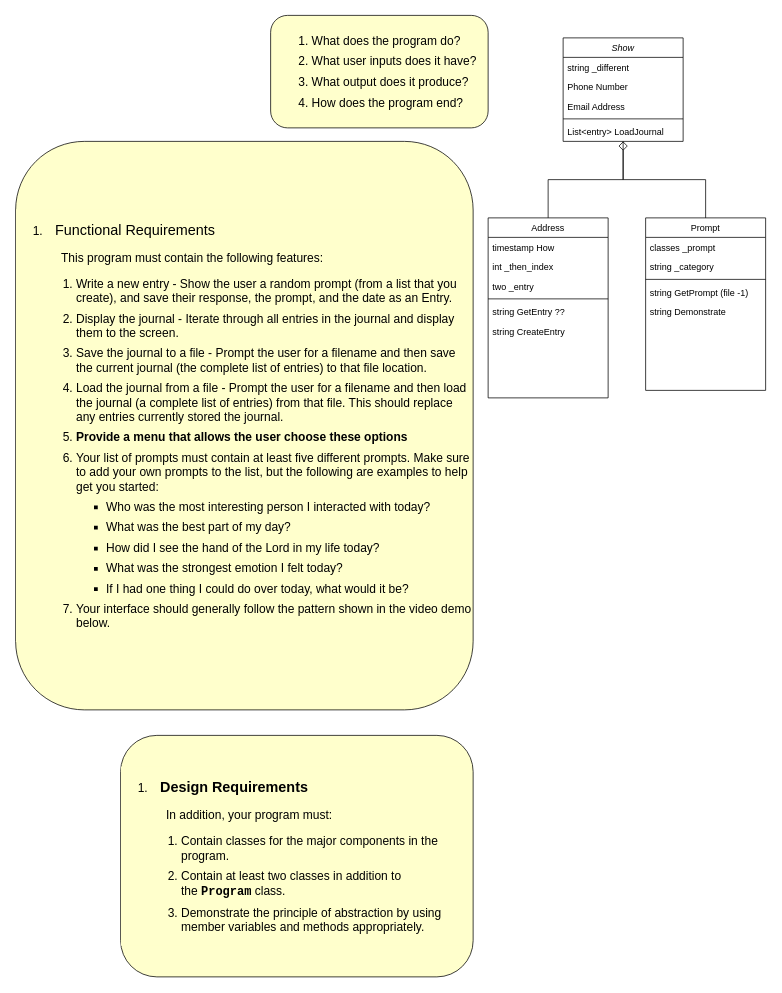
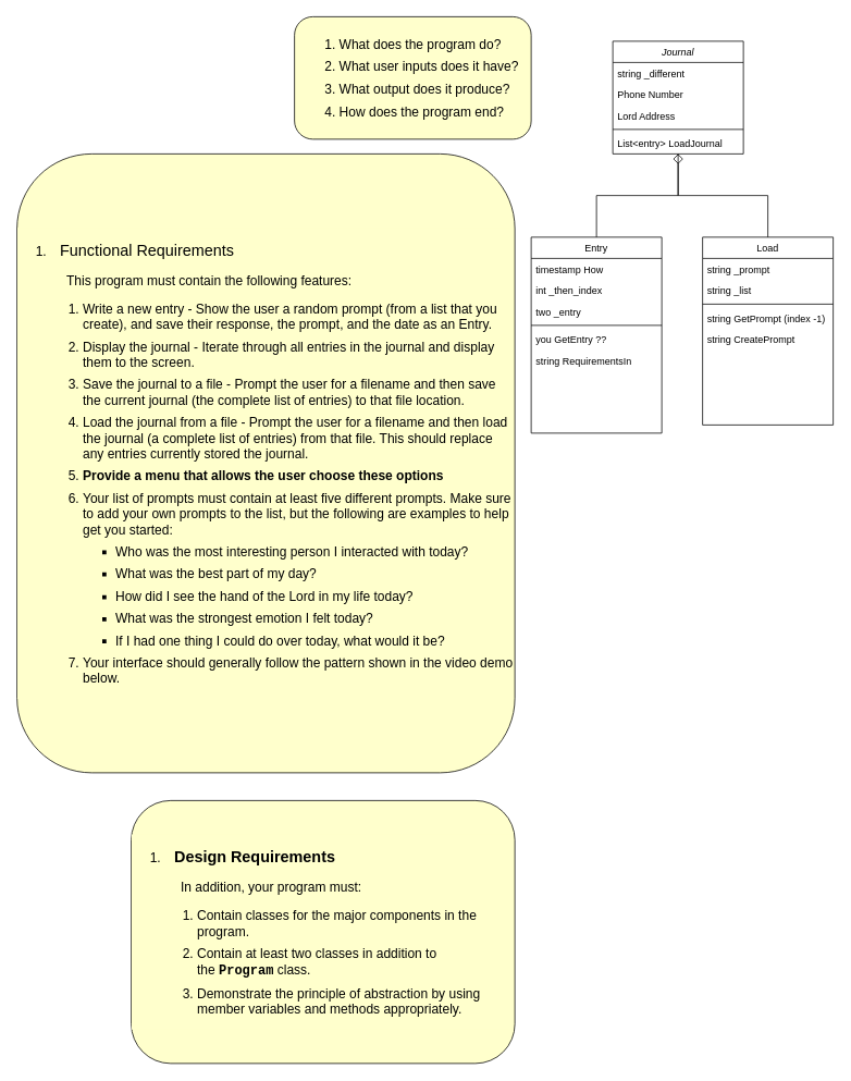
  <mxCell id="0" />
  <mxCell id="1" parent="0" />
- <mxCell id="2" value="Show" style="swimlane;fontStyle=2;align=center;verticalAlign=top;childLayout=stackLayout;horizontal=1;startSize=26;horizontalStack=0;resizeParent=1;resizeLast=0;collapsible=1;marginBottom=0;rounded=0;shadow=0;strokeWidth=1;" parent="1" vertex="1"><mxGeometry x="750" y="50" width="160" height="138" as="geometry"><mxRectangle x="230" y="140" width="160" height="26" as="alternateBounds" /></mxGeometry></mxCell>
+ <mxCell id="2" value="Journal" style="swimlane;fontStyle=2;align=center;verticalAlign=top;childLayout=stackLayout;horizontal=1;startSize=26;horizontalStack=0;resizeParent=1;resizeLast=0;collapsible=1;marginBottom=0;rounded=0;shadow=0;strokeWidth=1;" parent="1" vertex="1"><mxGeometry x="750" y="50" width="160" height="138" as="geometry"><mxRectangle x="230" y="140" width="160" height="26" as="alternateBounds" /></mxGeometry></mxCell>
  <mxCell id="3" value="string _different" style="text;align=left;verticalAlign=top;spacingLeft=4;spacingRight=4;overflow=hidden;rotatable=0;points=[[0,0.5],[1,0.5]];portConstraint=eastwest;" parent="2" vertex="1"><mxGeometry y="26" width="160" height="26" as="geometry" /></mxCell>
  <mxCell id="4" value="Phone Number" style="text;align=left;verticalAlign=top;spacingLeft=4;spacingRight=4;overflow=hidden;rotatable=0;points=[[0,0.5],[1,0.5]];portConstraint=eastwest;rounded=0;shadow=0;html=0;" parent="2" vertex="1"><mxGeometry y="52" width="160" height="26" as="geometry" /></mxCell>
- <mxCell id="5" value="Email Address" style="text;align=left;verticalAlign=top;spacingLeft=4;spacingRight=4;overflow=hidden;rotatable=0;points=[[0,0.5],[1,0.5]];portConstraint=eastwest;rounded=0;shadow=0;html=0;" parent="2" vertex="1"><mxGeometry y="78" width="160" height="26" as="geometry" /></mxCell>
+ <mxCell id="5" value="Lord Address" style="text;align=left;verticalAlign=top;spacingLeft=4;spacingRight=4;overflow=hidden;rotatable=0;points=[[0,0.5],[1,0.5]];portConstraint=eastwest;rounded=0;shadow=0;html=0;" parent="2" vertex="1"><mxGeometry y="78" width="160" height="26" as="geometry" /></mxCell>
  <mxCell id="6" value="" style="line;html=1;strokeWidth=1;align=left;verticalAlign=middle;spacingTop=-1;spacingLeft=3;spacingRight=3;rotatable=0;labelPosition=right;points=[];portConstraint=eastwest;" parent="2" vertex="1"><mxGeometry y="104" width="160" height="8" as="geometry" /></mxCell>
  <mxCell id="7" value="List&lt;entry&gt; LoadJournal" style="text;align=left;verticalAlign=top;spacingLeft=4;spacingRight=4;overflow=hidden;rotatable=0;points=[[0,0.5],[1,0.5]];portConstraint=eastwest;" parent="2" vertex="1"><mxGeometry y="112" width="160" height="26" as="geometry" /></mxCell>
- <mxCell id="8" value="Address" style="swimlane;fontStyle=0;align=center;verticalAlign=top;childLayout=stackLayout;horizontal=1;startSize=26;horizontalStack=0;resizeParent=1;resizeLast=0;collapsible=1;marginBottom=0;rounded=0;shadow=0;strokeWidth=1;" parent="1" vertex="1"><mxGeometry x="650" y="290" width="160" height="240" as="geometry"><mxRectangle x="120" y="360" width="160" height="26" as="alternateBounds" /></mxGeometry></mxCell>
+ <mxCell id="8" value="Entry" style="swimlane;fontStyle=0;align=center;verticalAlign=top;childLayout=stackLayout;horizontal=1;startSize=26;horizontalStack=0;resizeParent=1;resizeLast=0;collapsible=1;marginBottom=0;rounded=0;shadow=0;strokeWidth=1;" parent="1" vertex="1"><mxGeometry x="650" y="290" width="160" height="240" as="geometry"><mxRectangle x="120" y="360" width="160" height="26" as="alternateBounds" /></mxGeometry></mxCell>
  <mxCell id="9" value="timestamp How" style="text;align=left;verticalAlign=top;spacingLeft=4;spacingRight=4;overflow=hidden;rotatable=0;points=[[0,0.5],[1,0.5]];portConstraint=eastwest;" parent="8" vertex="1"><mxGeometry y="26" width="160" height="26" as="geometry" /></mxCell>
  <mxCell id="10" value="int _then_index" style="text;align=left;verticalAlign=top;spacingLeft=4;spacingRight=4;overflow=hidden;rotatable=0;points=[[0,0.5],[1,0.5]];portConstraint=eastwest;rounded=0;shadow=0;html=0;" parent="8" vertex="1"><mxGeometry y="52" width="160" height="26" as="geometry" /></mxCell>
  <mxCell id="11" value="two _entry" style="text;align=left;verticalAlign=top;spacingLeft=4;spacingRight=4;overflow=hidden;rotatable=0;points=[[0,0.5],[1,0.5]];portConstraint=eastwest;rounded=0;shadow=0;html=0;" vertex="1" parent="8"><mxGeometry y="78" width="160" height="26" as="geometry" /></mxCell>
  <mxCell id="12" value="" style="line;html=1;strokeWidth=1;align=left;verticalAlign=middle;spacingTop=-1;spacingLeft=3;spacingRight=3;rotatable=0;labelPosition=right;points=[];portConstraint=eastwest;" parent="8" vertex="1"><mxGeometry y="104" width="160" height="8" as="geometry" /></mxCell>
- <mxCell id="13" value="string GetEntry ??" style="text;align=left;verticalAlign=top;spacingLeft=4;spacingRight=4;overflow=hidden;rotatable=0;points=[[0,0.5],[1,0.5]];portConstraint=eastwest;" parent="8" vertex="1"><mxGeometry y="112" width="160" height="26" as="geometry" /></mxCell>
- <mxCell id="14" value="string CreateEntry" style="text;align=left;verticalAlign=top;spacingLeft=4;spacingRight=4;overflow=hidden;rotatable=0;points=[[0,0.5],[1,0.5]];portConstraint=eastwest;" vertex="1" parent="8"><mxGeometry y="138" width="160" height="26" as="geometry" /></mxCell>
+ <mxCell id="13" value="you GetEntry ??" style="text;align=left;verticalAlign=top;spacingLeft=4;spacingRight=4;overflow=hidden;rotatable=0;points=[[0,0.5],[1,0.5]];portConstraint=eastwest;" parent="8" vertex="1"><mxGeometry y="112" width="160" height="26" as="geometry" /></mxCell>
+ <mxCell id="14" value="string RequirementsIn" style="text;align=left;verticalAlign=top;spacingLeft=4;spacingRight=4;overflow=hidden;rotatable=0;points=[[0,0.5],[1,0.5]];portConstraint=eastwest;" vertex="1" parent="8"><mxGeometry y="138" width="160" height="26" as="geometry" /></mxCell>
  <mxCell id="15" style="text;align=left;verticalAlign=top;spacingLeft=4;spacingRight=4;overflow=hidden;rotatable=0;points=[[0,0.5],[1,0.5]];portConstraint=eastwest;" vertex="1" parent="8"><mxGeometry y="164" width="160" height="26" as="geometry" /></mxCell>
  <mxCell id="16" style="text;align=left;verticalAlign=top;spacingLeft=4;spacingRight=4;overflow=hidden;rotatable=0;points=[[0,0.5],[1,0.5]];portConstraint=eastwest;" vertex="1" parent="8"><mxGeometry y="190" width="160" height="26" as="geometry" /></mxCell>
  <mxCell id="17" value="" style="endArrow=diamond;endSize=10;endFill=0;shadow=0;strokeWidth=1;rounded=0;curved=0;edgeStyle=elbowEdgeStyle;elbow=vertical;" parent="1" source="8" target="2" edge="1"><mxGeometry width="160" relative="1" as="geometry"><mxPoint x="730" y="133" as="sourcePoint" /><mxPoint x="730" y="133" as="targetPoint" /></mxGeometry></mxCell>
- <mxCell id="18" value="Prompt" style="swimlane;fontStyle=0;align=center;verticalAlign=top;childLayout=stackLayout;horizontal=1;startSize=26;horizontalStack=0;resizeParent=1;resizeLast=0;collapsible=1;marginBottom=0;rounded=0;shadow=0;strokeWidth=1;" parent="1" vertex="1"><mxGeometry x="860" y="290" width="160" height="230" as="geometry"><mxRectangle x="340" y="380" width="170" height="26" as="alternateBounds" /></mxGeometry></mxCell>
- <mxCell id="19" value="classes _prompt" style="text;align=left;verticalAlign=top;spacingLeft=4;spacingRight=4;overflow=hidden;rotatable=0;points=[[0,0.5],[1,0.5]];portConstraint=eastwest;" parent="18" vertex="1"><mxGeometry y="26" width="160" height="26" as="geometry" /></mxCell>
- <mxCell id="20" value="string _category" style="text;align=left;verticalAlign=top;spacingLeft=4;spacingRight=4;overflow=hidden;rotatable=0;points=[[0,0.5],[1,0.5]];portConstraint=eastwest;" vertex="1" parent="18"><mxGeometry y="52" width="160" height="26" as="geometry" /></mxCell>
+ <mxCell id="18" value="Load" style="swimlane;fontStyle=0;align=center;verticalAlign=top;childLayout=stackLayout;horizontal=1;startSize=26;horizontalStack=0;resizeParent=1;resizeLast=0;collapsible=1;marginBottom=0;rounded=0;shadow=0;strokeWidth=1;" parent="1" vertex="1"><mxGeometry x="860" y="290" width="160" height="230" as="geometry"><mxRectangle x="340" y="380" width="170" height="26" as="alternateBounds" /></mxGeometry></mxCell>
+ <mxCell id="19" value="string _prompt" style="text;align=left;verticalAlign=top;spacingLeft=4;spacingRight=4;overflow=hidden;rotatable=0;points=[[0,0.5],[1,0.5]];portConstraint=eastwest;" parent="18" vertex="1"><mxGeometry y="26" width="160" height="26" as="geometry" /></mxCell>
+ <mxCell id="20" value="string _list" style="text;align=left;verticalAlign=top;spacingLeft=4;spacingRight=4;overflow=hidden;rotatable=0;points=[[0,0.5],[1,0.5]];portConstraint=eastwest;" vertex="1" parent="18"><mxGeometry y="52" width="160" height="26" as="geometry" /></mxCell>
  <mxCell id="21" value="" style="line;html=1;strokeWidth=1;align=left;verticalAlign=middle;spacingTop=-1;spacingLeft=3;spacingRight=3;rotatable=0;labelPosition=right;points=[];portConstraint=eastwest;" parent="18" vertex="1"><mxGeometry y="78" width="160" height="8" as="geometry" /></mxCell>
- <mxCell id="22" value="string GetPrompt (file -1)" style="text;align=left;verticalAlign=top;spacingLeft=4;spacingRight=4;overflow=hidden;rotatable=0;points=[[0,0.5],[1,0.5]];portConstraint=eastwest;" vertex="1" parent="18"><mxGeometry y="86" width="160" height="26" as="geometry" /></mxCell>
- <mxCell id="23" value="string Demonstrate" style="text;align=left;verticalAlign=top;spacingLeft=4;spacingRight=4;overflow=hidden;rotatable=0;points=[[0,0.5],[1,0.5]];portConstraint=eastwest;" vertex="1" parent="18"><mxGeometry y="112" width="160" height="26" as="geometry" /></mxCell>
+ <mxCell id="22" value="string GetPrompt (index -1)" style="text;align=left;verticalAlign=top;spacingLeft=4;spacingRight=4;overflow=hidden;rotatable=0;points=[[0,0.5],[1,0.5]];portConstraint=eastwest;" vertex="1" parent="18"><mxGeometry y="86" width="160" height="26" as="geometry" /></mxCell>
+ <mxCell id="23" value="string CreatePrompt" style="text;align=left;verticalAlign=top;spacingLeft=4;spacingRight=4;overflow=hidden;rotatable=0;points=[[0,0.5],[1,0.5]];portConstraint=eastwest;" vertex="1" parent="18"><mxGeometry y="112" width="160" height="26" as="geometry" /></mxCell>
  <mxCell id="24" value="" style="endArrow=none;endSize=10;endFill=0;shadow=0;strokeWidth=1;rounded=0;curved=0;edgeStyle=elbowEdgeStyle;elbow=vertical;" parent="1" source="18" target="2" edge="1"><mxGeometry width="160" relative="1" as="geometry"><mxPoint x="740" y="303" as="sourcePoint" /><mxPoint x="840" y="201" as="targetPoint" /></mxGeometry></mxCell>
  <mxCell id="25" value="&lt;ol style=&quot;forced-color-adjust: none; color: rgb(0, 0, 0); font-style: normal; font-variant-ligatures: normal; font-variant-caps: normal; font-weight: 400; letter-spacing: normal; orphans: 2; text-indent: 0px; text-transform: none; widows: 2; word-spacing: 0px; -webkit-text-stroke-width: 0px; white-space: normal; text-decoration-thickness: initial; text-decoration-style: initial; text-decoration-color: initial; font-family: Montserrat, Helvetica, sans-serif; font-size: 16px; text-align: start;&quot;&gt;&lt;li style=&quot;forced-color-adjust: none; margin-bottom: 0.5rem;&quot;&gt;What does the program do?&lt;/li&gt;&lt;li style=&quot;forced-color-adjust: none; margin-bottom: 0.5rem;&quot;&gt;What user inputs does it have?&lt;/li&gt;&lt;li style=&quot;forced-color-adjust: none; margin-bottom: 0.5rem;&quot;&gt;What output does it produce?&lt;/li&gt;&lt;li style=&quot;forced-color-adjust: none; margin-bottom: 0.5rem;&quot;&gt;How does the program end?&lt;/li&gt;&lt;/ol&gt;" style="rounded=1;whiteSpace=wrap;html=1;fillColor=#FFFFCC;labelBackgroundColor=#FFFFCC;" vertex="1" parent="1"><mxGeometry x="360" y="20" width="290" height="150" as="geometry" /></mxCell>
  <mxCell id="26" value="&lt;ol style=&quot;forced-color-adjust: none; color: rgb(0, 0, 0); font-style: normal; font-variant-ligatures: normal; font-variant-caps: normal; letter-spacing: normal; orphans: 2; text-indent: 0px; text-transform: none; widows: 2; word-spacing: 0px; -webkit-text-stroke-width: 0px; white-space: normal; text-decoration-thickness: initial; text-decoration-style: initial; text-decoration-color: initial; font-family: Montserrat, Helvetica, sans-serif; font-size: 16px; text-align: start;&quot;&gt;&lt;li style=&quot;forced-color-adjust: none; margin-bottom: 0.5rem;&quot;&gt;&lt;h4 style=&quot;font-weight: 400; margin: 0.75rem; font-size: 1.2rem;&quot;&gt;Functional Requirements&lt;/h4&gt;&lt;p style=&quot;font-weight: 400; margin: 1rem 1rem 1rem 1.25rem;&quot;&gt;This program must contain the following features:&lt;/p&gt;&lt;ol style=&quot;&quot;&gt;&lt;li style=&quot;font-weight: 400; margin-bottom: 0.5rem;&quot;&gt;Write a new entry - Show the user a random prompt (from a list that you create), and save their response, the prompt, and the date as an Entry.&lt;/li&gt;&lt;li style=&quot;font-weight: 400; margin-bottom: 0.5rem;&quot;&gt;Display the journal - Iterate through all entries in the journal and display them to the screen.&lt;/li&gt;&lt;li style=&quot;font-weight: 400; margin-bottom: 0.5rem;&quot;&gt;Save the journal to a file - Prompt the user for a filename and then save the current journal (the complete list of entries) to that file location.&lt;/li&gt;&lt;li style=&quot;font-weight: 400; margin-bottom: 0.5rem;&quot;&gt;Load the journal from a file - Prompt the user for a filename and then load the journal (a complete list of entries) from that file. This should replace any entries currently stored the journal.&lt;/li&gt;&lt;li style=&quot;margin-bottom: 0.5rem;&quot;&gt;&lt;b&gt;Provide a menu that allows the user choose these options&lt;/b&gt;&lt;/li&gt;&lt;li style=&quot;font-weight: 400; margin-bottom: 0.5rem;&quot;&gt;Your list of prompts must contain at least five different prompts. Make sure to add your own prompts to the list, but the following are examples to help get you started:&lt;ul&gt;&lt;li style=&quot;margin-bottom: 0.5rem; margin-top: 0.5rem;&quot;&gt;Who was the most interesting person I interacted with today?&lt;/li&gt;&lt;li style=&quot;margin-bottom: 0.5rem;&quot;&gt;What was the best part of my day?&lt;/li&gt;&lt;li style=&quot;margin-bottom: 0.5rem;&quot;&gt;How did I see the hand of the Lord in my life today?&lt;/li&gt;&lt;li style=&quot;margin-bottom: 0.5rem;&quot;&gt;What was the strongest emotion I felt today?&lt;/li&gt;&lt;li style=&quot;margin-bottom: 0.5rem;&quot;&gt;If I had one thing I could do over today, what would it be?&lt;/li&gt;&lt;/ul&gt;&lt;/li&gt;&lt;li style=&quot;font-weight: 400; margin-bottom: 0.5rem;&quot;&gt;Your interface should generally follow the pattern shown in the video demo below.&lt;/li&gt;&lt;/ol&gt;&lt;/li&gt;&lt;/ol&gt;" style="rounded=1;whiteSpace=wrap;html=1;fillColor=#FFFFCC;labelBackgroundColor=#FFFFCC;" vertex="1" parent="1"><mxGeometry x="20" y="188" width="610" height="758" as="geometry" /></mxCell>
  <mxCell id="27" value="&lt;ol style=&quot;forced-color-adjust: none; color: rgb(0, 0, 0); font-style: normal; font-variant-ligatures: normal; font-variant-caps: normal; font-weight: 400; letter-spacing: normal; orphans: 2; text-indent: 0px; text-transform: none; widows: 2; word-spacing: 0px; -webkit-text-stroke-width: 0px; white-space: normal; text-decoration-thickness: initial; text-decoration-style: initial; text-decoration-color: initial; font-family: Montserrat, Helvetica, sans-serif; font-size: 16px; text-align: start;&quot;&gt;&lt;li style=&quot;forced-color-adjust: none; margin-bottom: 0.5rem;&quot;&gt;&lt;h4 style=&quot;margin: 0.75rem; font-size: 1.2rem;&quot;&gt;Design Requirements&lt;/h4&gt;&lt;p style=&quot;margin: 1rem 1rem 1rem 1.25rem;&quot;&gt;In addition, your program must:&lt;/p&gt;&lt;ol&gt;&lt;li style=&quot;margin-bottom: 0.5rem;&quot;&gt;Contain classes for the major components in the program.&lt;/li&gt;&lt;li style=&quot;margin-bottom: 0.5rem;&quot;&gt;Contain at least two classes in addition to the&amp;nbsp;&lt;code style=&quot;font-family: &amp;quot;Courier New&amp;quot;, Courier, monospace; font-weight: 700;&quot;&gt;Program&lt;/code&gt;&amp;nbsp;class.&lt;/li&gt;&lt;li style=&quot;margin-bottom: 0.5rem;&quot;&gt;Demonstrate the principle of abstraction by using member variables and methods appropriately.&lt;/li&gt;&lt;/ol&gt;&lt;/li&gt;&lt;/ol&gt;" style="rounded=1;whiteSpace=wrap;html=1;fillColor=#FFFFCC;labelBackgroundColor=#FFFFCC;" vertex="1" parent="1"><mxGeometry x="160" y="980" width="470" height="322" as="geometry" /></mxCell>
